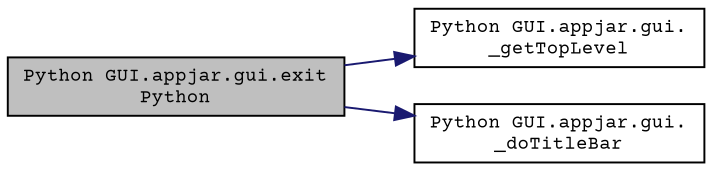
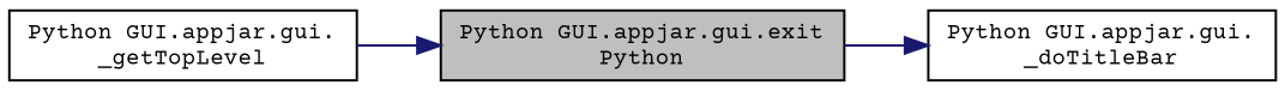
  digraph {
    fontname="Courier Prime"
    rankdir=LR
    node [color=black fillcolor=white fontname="Courier Prime" fontsize=10 shape=record style=filled]
    edge [color=midnightblue fontname="Courier Prime" fontsize=10 labelfontname=Helvetica labelfontsize=10 style=solid]
    n1 [fillcolor=grey75 fontcolor=black height=0.2 label="Python GUI.appjar.gui.exit\lPython" width=0.4]
    n2 [height=0.2 label="Python GUI.appjar.gui.\l_getTopLevel" width=0.4]
    n3 [height=0.2 label="Python GUI.appjar.gui.\l_doTitleBar" width=0.4]
-   n1 -> n2
+   n2 -> n1
    n1 -> n3
  }
